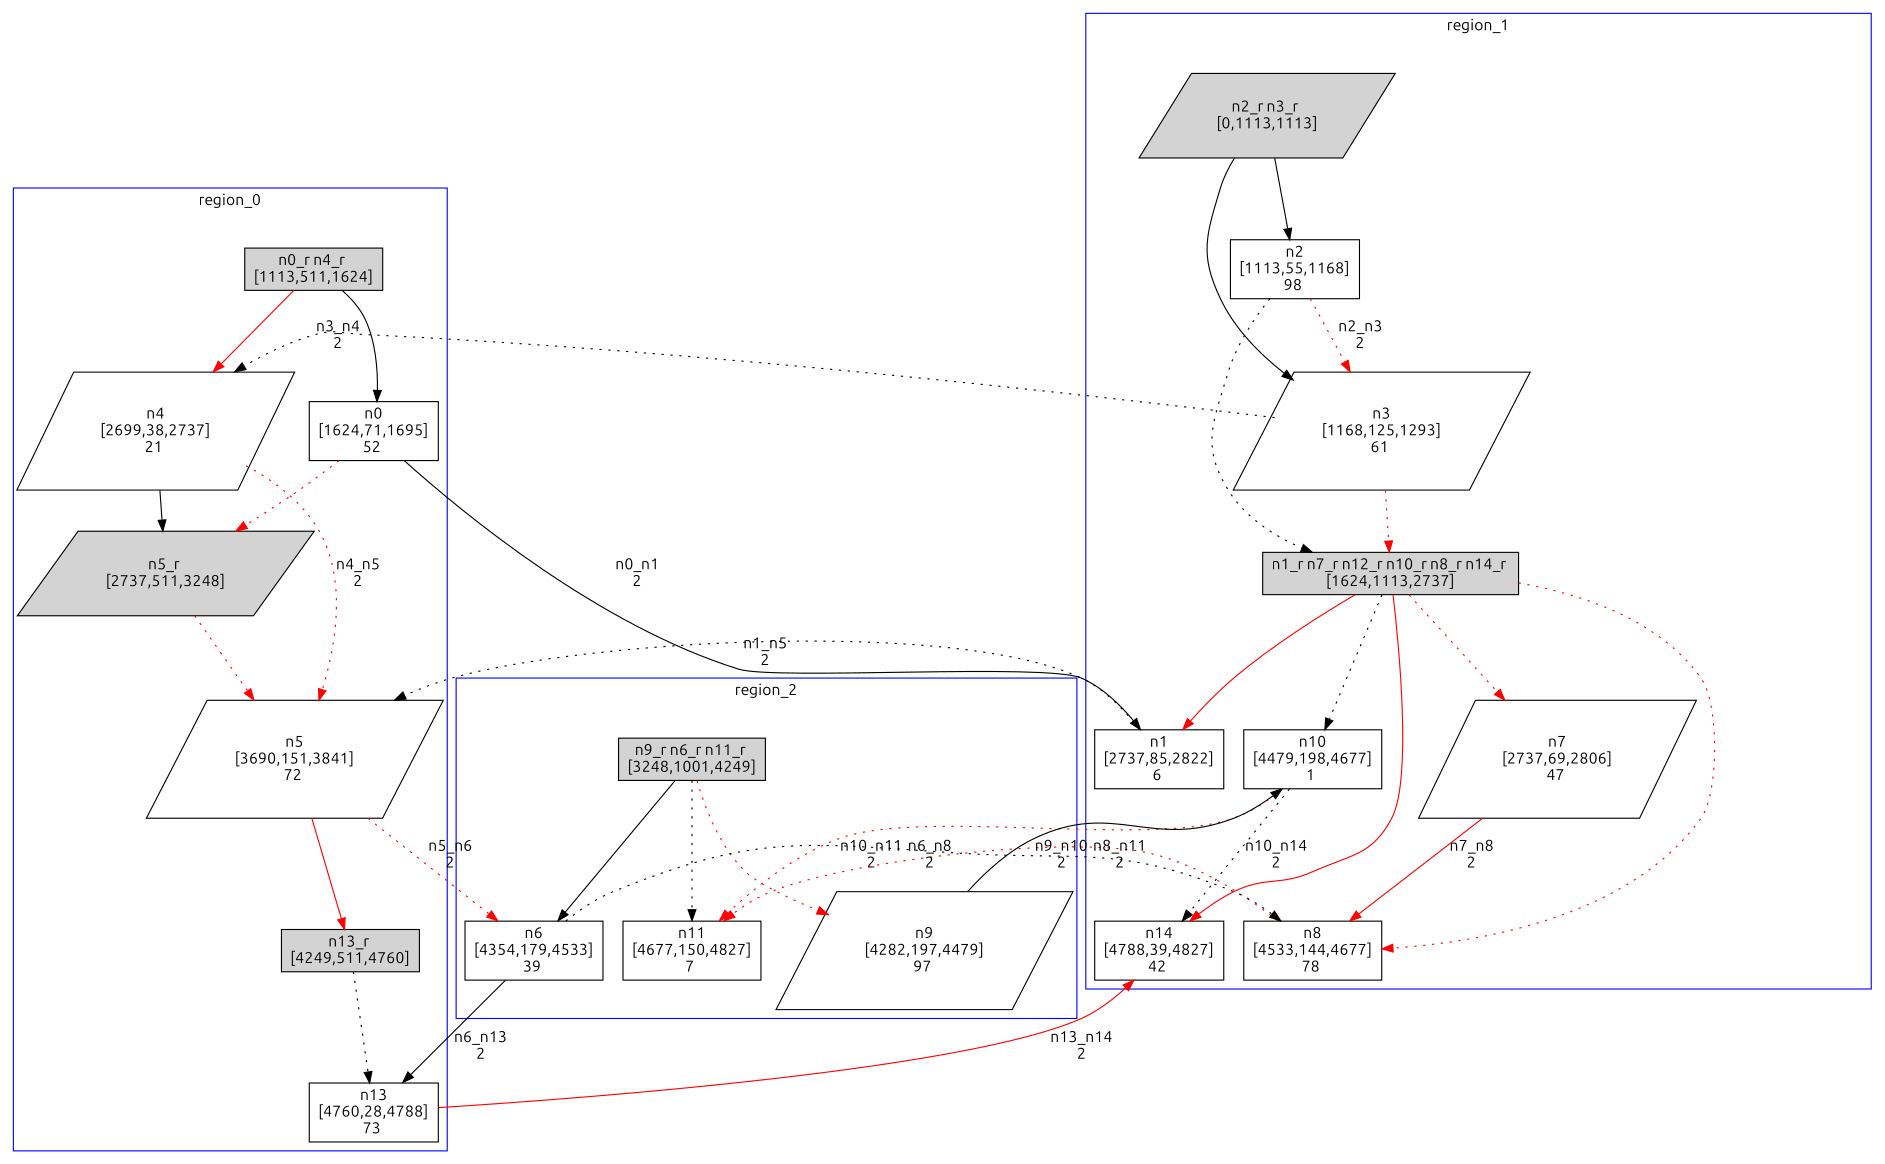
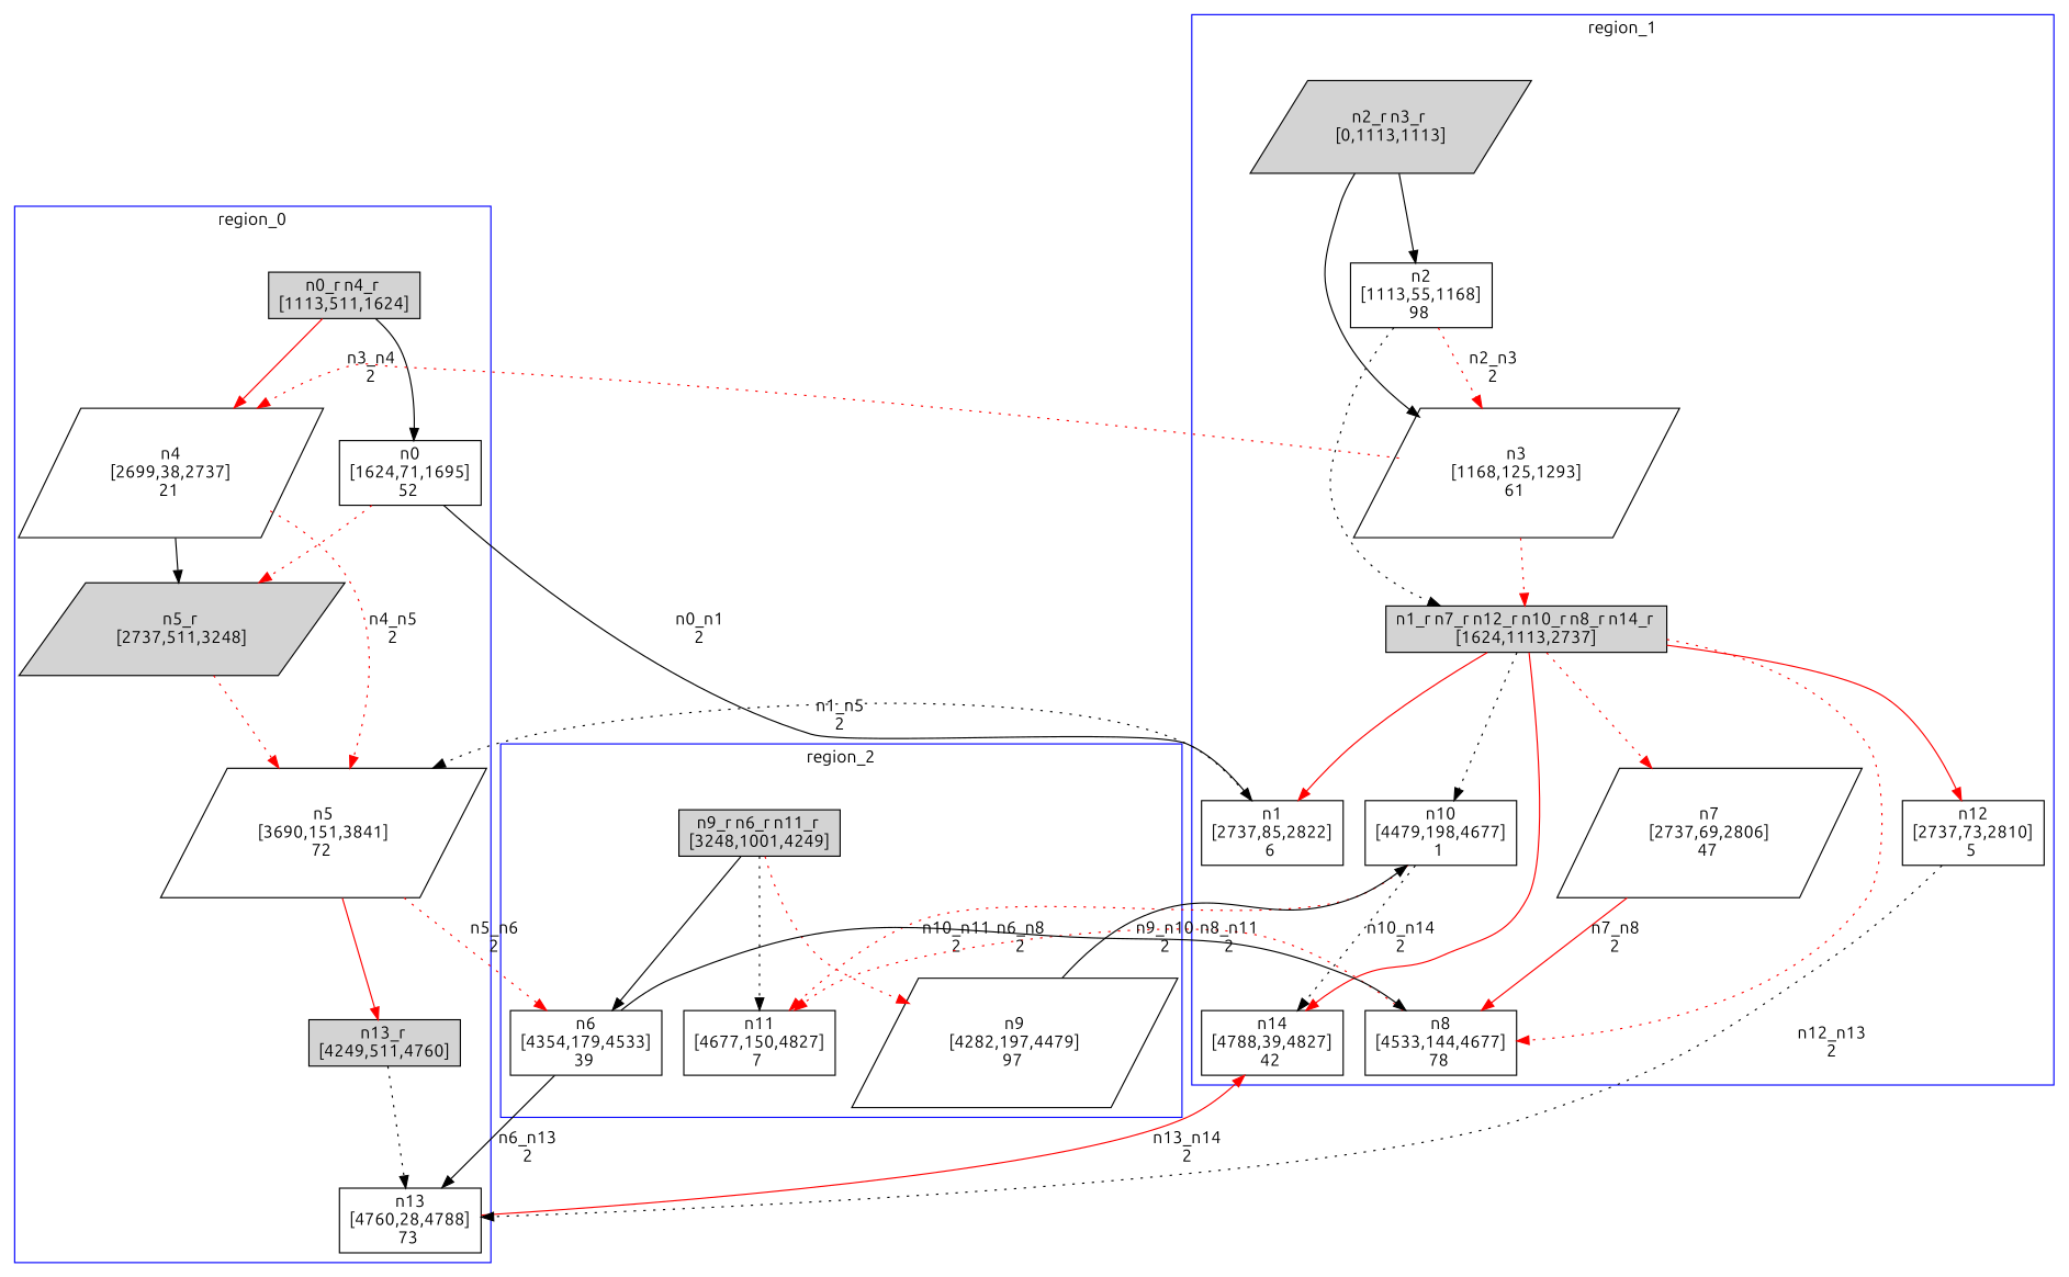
  digraph {
    fontname=Ubuntu
    node [fontname=Ubuntu shape=box]
    edge [color=red fontname=Ubuntu style=dotted]
    n1 [label="n0_r n4_r \n[1113,511,1624]" style=filled]
    n2 [label="n0\n[1624,71,1695]\n52 "]
    n3 [label="n4\n[2699,38,2737]\n21 " shape=parallelogram]
    n4 [label="n5_r \n[2737,511,3248]" shape=parallelogram style=filled]
    n5 [label="n5\n[3690,151,3841]\n72 " shape=parallelogram]
    n6 [label="n13_r \n[4249,511,4760]" style=filled]
    n7 [label="n13\n[4760,28,4788]\n73 "]
    n8 [label="n2_r n3_r \n[0,1113,1113]" shape=parallelogram style=filled]
    n9 [label="n2\n[1113,55,1168]\n98 "]
    n10 [label="n3\n[1168,125,1293]\n61 " shape=parallelogram]
    n11 [label="n1_r n7_r n12_r n10_r n8_r n14_r \n[1624,1113,2737]" style=filled]
    n12 [label="n1\n[2737,85,2822]\n6 "]
    n13 [label="n7\n[2737,69,2806]\n47 " shape=parallelogram]
+   n14 [label="n12\n[2737,73,2810]\n5 "]
    n15 [label="n10\n[4479,198,4677]\n1 "]
    n16 [label="n8\n[4533,144,4677]\n78 "]
    n17 [label="n14\n[4788,39,4827]\n42 "]
    n18 [label="n9_r n6_r n11_r \n[3248,1001,4249]" style=filled]
    n19 [label="n9\n[4282,197,4479]\n97 " shape=parallelogram]
    n20 [label="n6\n[4354,179,4533]\n39 "]
    n21 [label="n11\n[4677,150,4827]\n7 "]
    subgraph cluster_1 {
      color=blue
      label=region_0
      stytle=filled
      n1
      n2
      n3
      n4
      n5
      n6
      n7
    }
    subgraph cluster_2 {
      color=blue
      label=region_1
      stytle=filled
      n8
      n9
      n10
      n11
      n12
      n13
+     n14
      n15
      n16
      n17
    }
    subgraph cluster_3 {
      color=blue
      label=region_2
      stytle=filled
      n18
      n19
      n20
      n21
    }
    n1 -> n2 [color=black style=solid]
    n1 -> n3 [style=solid]
    n2 -> n4
    n2 -> n12 [color=black label="n0_n1\n2" style=solid]
    n3 -> n4 [color=black style=solid]
    n3 -> n5 [label="n4_n5\n2"]
    n4 -> n5
    n5 -> n6 [style=solid]
    n5 -> n20 [label="n5_n6\n2"]
    n6 -> n7 [color=black]
    n7 -> n17 [label="n13_n14\n2" style=solid]
    n8 -> n9 [color=black style=solid]
    n8 -> n10 [color=black style=solid]
    n9 -> n10 [label="n2_n3\n2"]
    n9 -> n11 [color=black]
-   n10 -> n3 [color=black label="n3_n4\n2"]
+   n10 -> n3 [label="n3_n4\n2"]
    n10 -> n11
    n11 -> n12 [style=solid]
    n11 -> n13
+   n11 -> n14 [style=solid]
    n11 -> n15 [color=black]
    n11 -> n16
    n11 -> n17 [style=solid]
    n12 -> n5 [color=black label="n1_n5\n2"]
    n13 -> n16 [label="n7_n8\n2" style=solid]
+   n14 -> n7 [color=black label="n12_n13\n2"]
    n15 -> n17 [color=black label="n10_n14\n2"]
    n15 -> n21 [label="n10_n11\n2"]
    n16 -> n21 [label="n8_n11\n2"]
    n18 -> n19
    n18 -> n20 [color=black style=solid]
    n18 -> n21 [color=black]
    n19 -> n15 [color=black label="n9_n10\n2" style=solid]
    n20 -> n7 [color=black label="n6_n13\n2" style=solid]
-   n20 -> n16 [color=black label="n6_n8\n2"]
+   n20 -> n16 [color=black label="n6_n8\n2" style=solid]
  }
